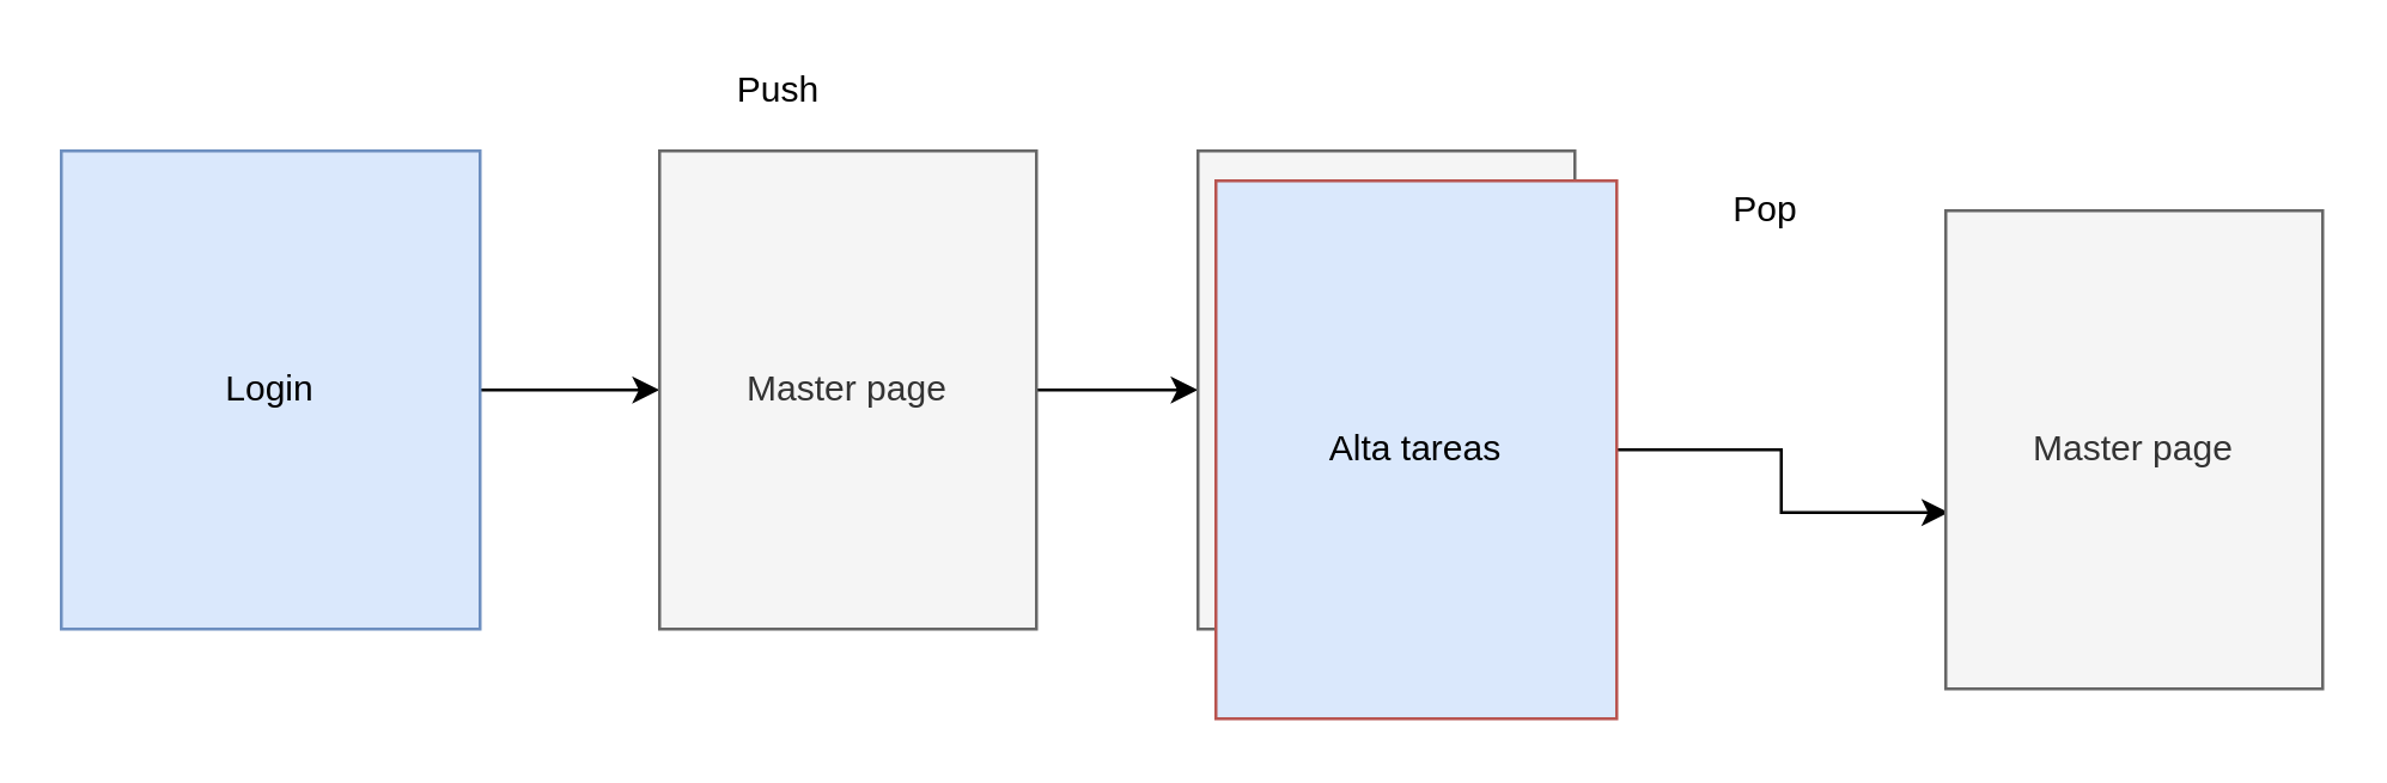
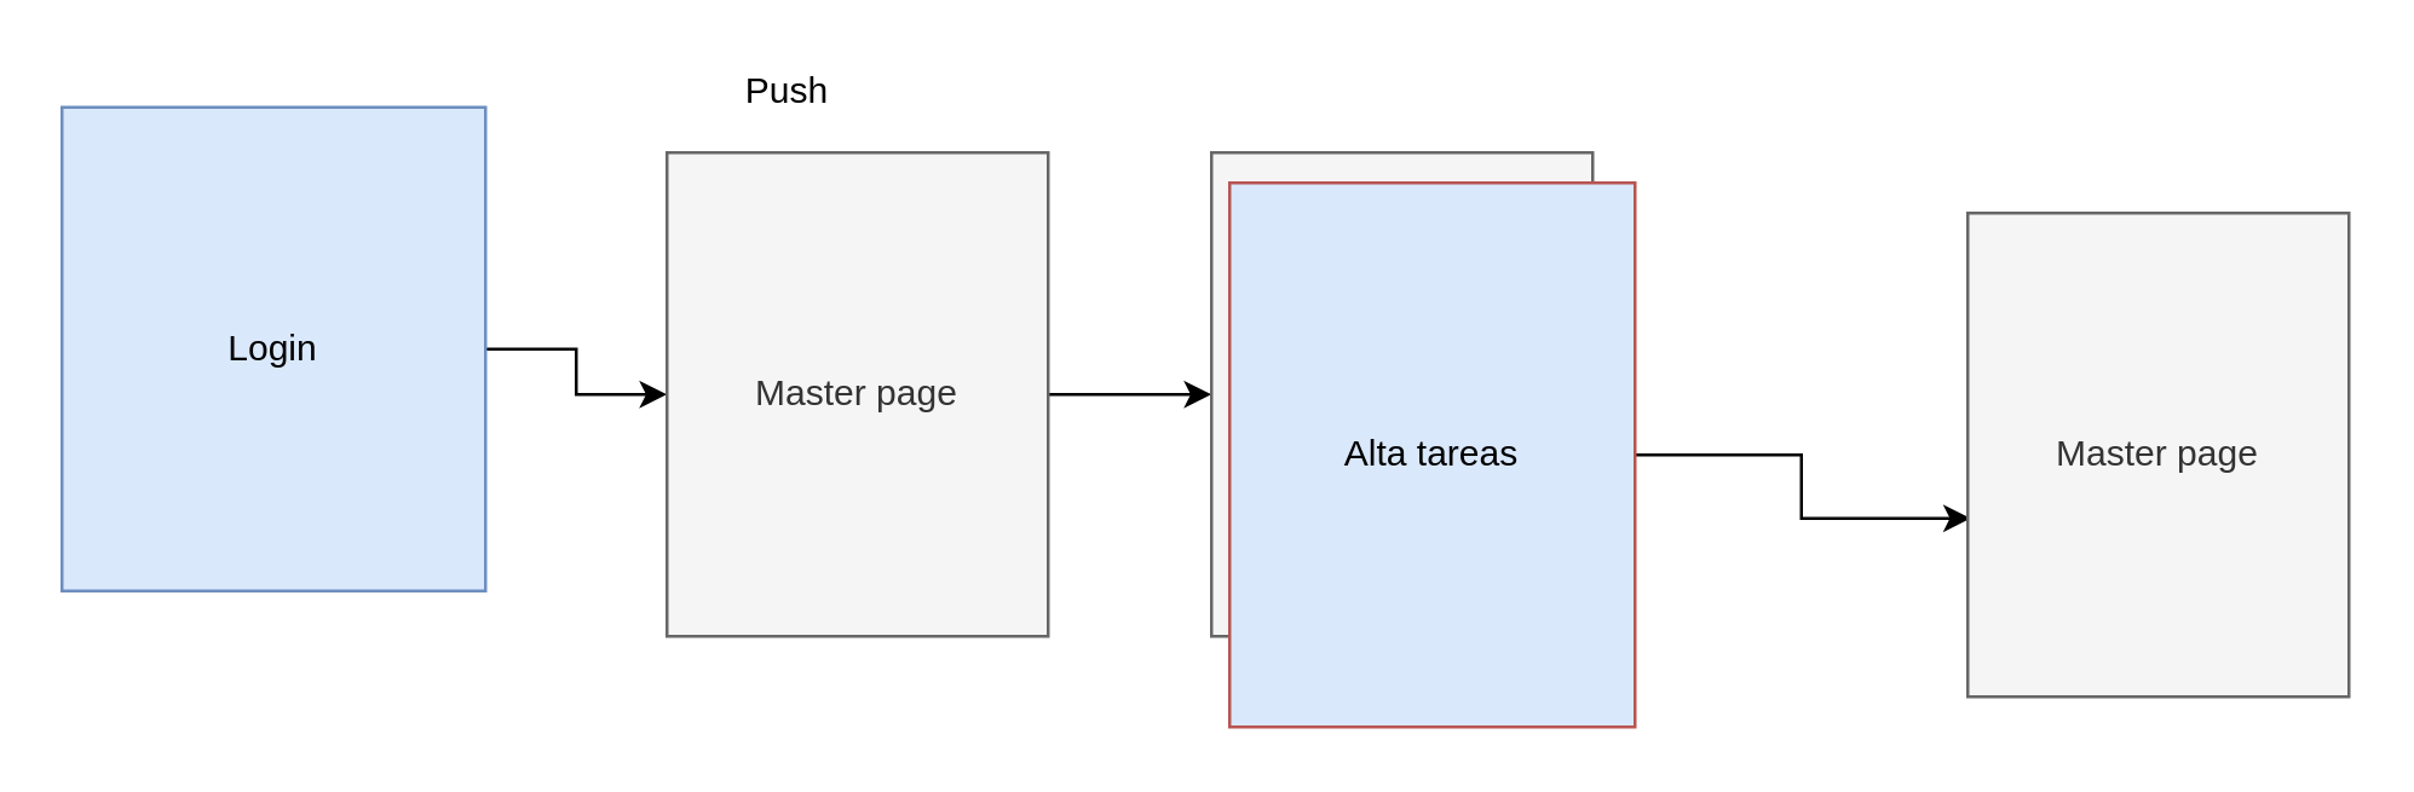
  <mxCell id="0" />
  <mxCell id="1" parent="0" />
  <mxCell id="2" style="edgeStyle=orthogonalEdgeStyle;rounded=0;orthogonalLoop=1;jettySize=auto;html=1;entryX=0;entryY=0.5;entryDx=0;entryDy=0;" edge="1" parent="1" source="3" target="5"><mxGeometry relative="1" as="geometry" /></mxCell>
- <mxCell id="3" value="Login" style="rounded=0;whiteSpace=wrap;html=1;fillColor=#dae8fc;strokeColor=#6c8ebf;" vertex="1" parent="1"><mxGeometry x="20" y="50" width="140" height="160" as="geometry" /></mxCell>
+ <mxCell id="3" value="Login" style="rounded=0;whiteSpace=wrap;html=1;fillColor=#dae8fc;strokeColor=#6c8ebf;" vertex="1" parent="1"><mxGeometry x="20" y="35" width="140" height="160" as="geometry" /></mxCell>
  <mxCell id="4" style="edgeStyle=orthogonalEdgeStyle;rounded=0;orthogonalLoop=1;jettySize=auto;html=1;entryX=0;entryY=0.5;entryDx=0;entryDy=0;" edge="1" parent="1" source="5" target="6"><mxGeometry relative="1" as="geometry" /></mxCell>
  <mxCell id="5" value="Master page" style="rounded=0;whiteSpace=wrap;html=1;fillColor=#f5f5f5;strokeColor=#666666;fontColor=#333333;" vertex="1" parent="1"><mxGeometry x="220" y="50" width="126" height="160" as="geometry" /></mxCell>
  <mxCell id="6" value="Master page" style="rounded=0;whiteSpace=wrap;html=1;fillColor=#f5f5f5;strokeColor=#666666;fontColor=#333333;" vertex="1" parent="1"><mxGeometry x="400" y="50" width="126" height="160" as="geometry" /></mxCell>
  <mxCell id="7" style="edgeStyle=orthogonalEdgeStyle;rounded=0;orthogonalLoop=1;jettySize=auto;html=1;entryX=0.008;entryY=0.631;entryDx=0;entryDy=0;entryPerimeter=0;" edge="1" parent="1" source="8" target="10"><mxGeometry relative="1" as="geometry" /></mxCell>
  <mxCell id="8" value="Alta tareas" style="rounded=0;whiteSpace=wrap;html=1;fillColor=#dae8fc;strokeColor=#b85450;" vertex="1" parent="1"><mxGeometry x="406" y="60" width="134" height="180" as="geometry" /></mxCell>
  <mxCell id="9" value="Push" style="text;html=1;strokeColor=none;fillColor=none;align=center;verticalAlign=middle;whiteSpace=wrap;rounded=0;" vertex="1" parent="1"><mxGeometry x="240" y="20" width="40" height="20" as="geometry" /></mxCell>
  <mxCell id="10" value="Master page" style="rounded=0;whiteSpace=wrap;html=1;fillColor=#f5f5f5;strokeColor=#666666;fontColor=#333333;" vertex="1" parent="1"><mxGeometry x="650" y="70" width="126" height="160" as="geometry" /></mxCell>
- <mxCell id="11" value="Pop" style="text;html=1;strokeColor=none;fillColor=none;align=center;verticalAlign=middle;whiteSpace=wrap;rounded=0;" vertex="1" parent="1"><mxGeometry x="570" y="60" width="40" height="20" as="geometry" /></mxCell>
